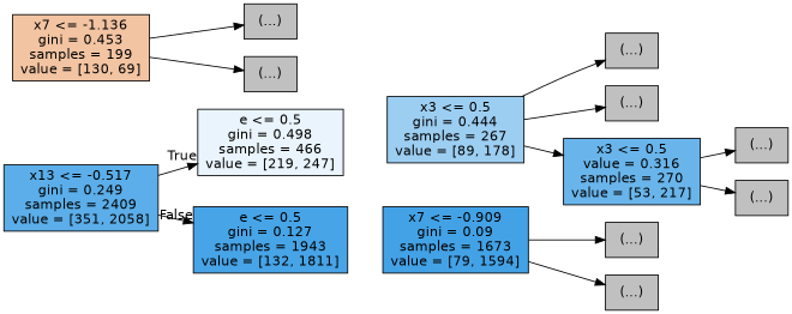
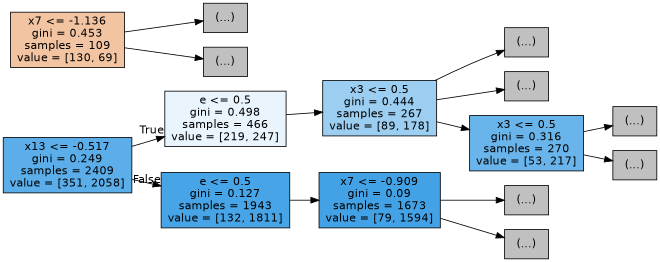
  digraph {
    rankdir=LR
    node [color=black fillcolor="#C0C0C0" fontname=helvetica shape=box style=filled]
    edge [fontname=helvetica]
    n1 [fillcolor="#5baee9" label="x13 <= -0.517\ngini = 0.249\nsamples = 2409\nvalue = [351, 2058]"]
    n2 [fillcolor="#e9f4fc" label="e <= 0.5\ngini = 0.498\nsamples = 466\nvalue = [219, 247]"]
    n3 [fillcolor="#47a4e7" label="e <= 0.5\ngini = 0.127\nsamples = 1943\nvalue = [132, 1811]"]
    n4 [fillcolor="#9ccef2" label="x3 <= 0.5\ngini = 0.444\nsamples = 267\nvalue = [89, 178]"]
    n5 [fillcolor="#43a2e6" label="x7 <= -0.909\ngini = 0.09\nsamples = 1673\nvalue = [79, 1594]"]
-   n6 [fillcolor="#f3c4a2" label="x7 <= -1.136\ngini = 0.453\nsamples = 199\nvalue = [130, 69]"]
+   n6 [fillcolor="#f3c4a2" label="x7 <= -1.136\ngini = 0.453\nsamples = 109\nvalue = [130, 69]"]
    n7 [label="(...)"]
    n8 [label="(...)"]
    n9 [label="(...)"]
    n10 [label="(...)"]
-   n11 [fillcolor="#69b5eb" label="x3 <= 0.5\nvalue = 0.316\nsamples = 270\nvalue = [53, 217]"]
+   n11 [fillcolor="#69b5eb" label="x3 <= 0.5\ngini = 0.316\nsamples = 270\nvalue = [53, 217]"]
    n12 [label="(...)"]
    n13 [label="(...)"]
    n14 [label="(...)"]
    n15 [label="(...)"]
    n1 -> n2 [headlabel=True labelangle=45 labeldistance=2.5]
    n1 -> n3 [headlabel=False labelangle=-45 labeldistance=2.5]
+   n2 -> n4
+   n3 -> n5
    n4 -> n9
    n4 -> n10
    n4 -> n11
    n5 -> n12
    n5 -> n13
    n6 -> n7
    n6 -> n8
    n11 -> n14
    n11 -> n15
  }
